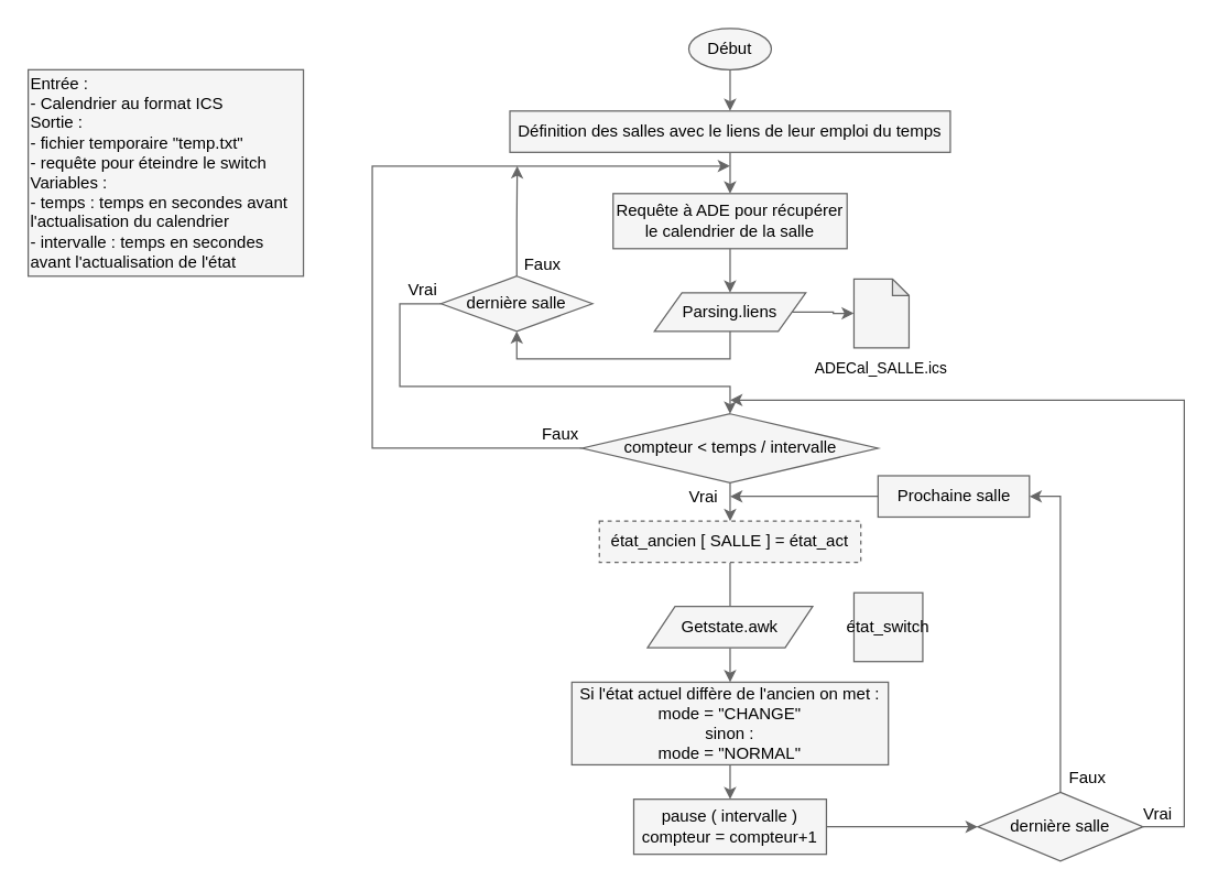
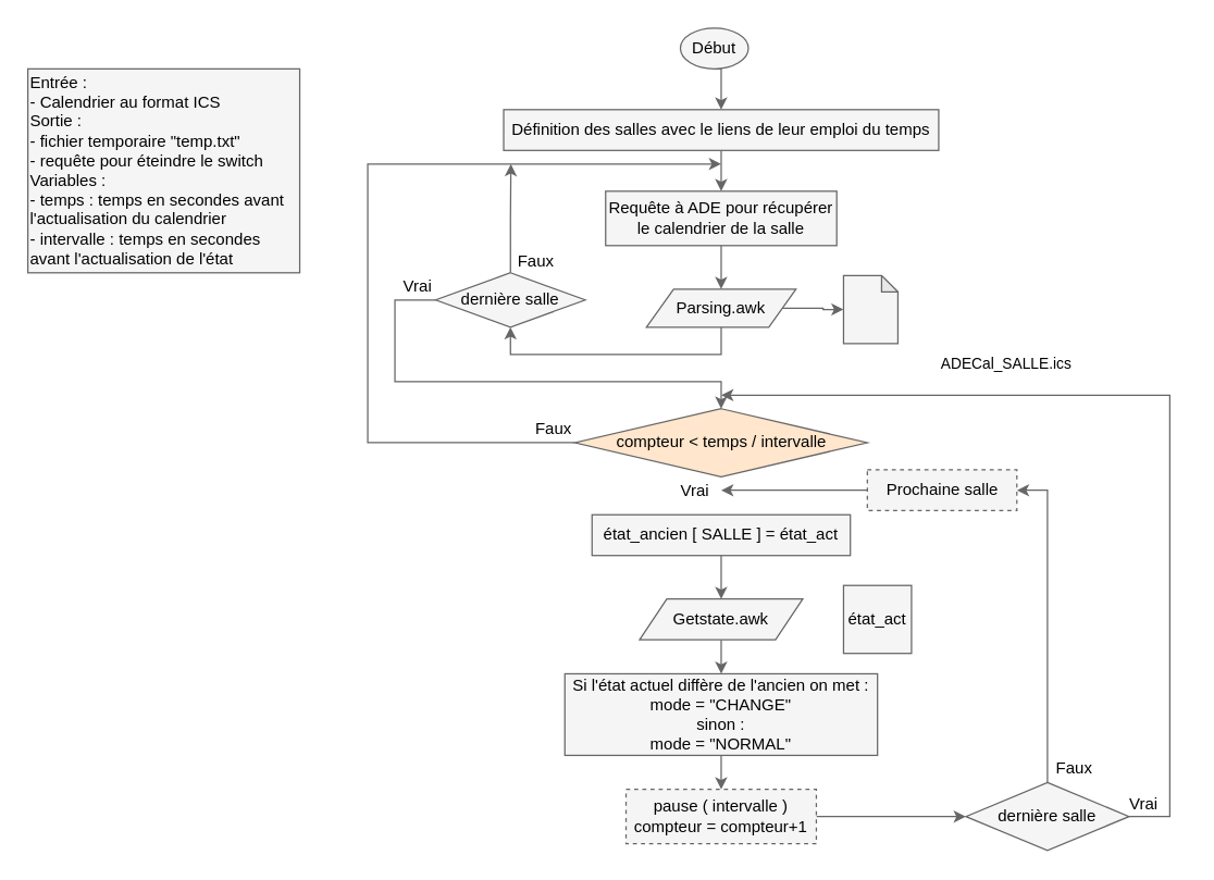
  <mxCell id="0" />
  <mxCell id="1" parent="0" />
  <mxCell id="2" value="Entrée :&amp;nbsp;&lt;br&gt;- Calendrier au format ICS&lt;br&gt;Sortie :&lt;br&gt;- fichier temporaire &quot;temp.txt&quot;&lt;br&gt;- requête pour éteindre le switch&lt;br&gt;Variables :&lt;br&gt;- temps : temps en secondes avant l'actualisation du calendrier&lt;br&gt;- intervalle : temps en secondes avant l'actualisation de l'état" style="rounded=0;whiteSpace=wrap;html=1;align=left;fillColor=#f5f5f5;fontColor=#000000;strokeColor=#666666;" vertex="1" parent="1"><mxGeometry x="20" y="50" width="200" height="150" as="geometry" /></mxCell>
  <mxCell id="3" style="edgeStyle=orthogonalEdgeStyle;rounded=0;orthogonalLoop=1;jettySize=auto;html=1;exitX=0.5;exitY=1;exitDx=0;exitDy=0;entryX=0.5;entryY=0;entryDx=0;entryDy=0;fillColor=#f5f5f5;strokeColor=#666666;fontColor=#000000;" edge="1" parent="1" source="4" target="6"><mxGeometry relative="1" as="geometry" /></mxCell>
- <mxCell id="4" value="Début" style="ellipse;whiteSpace=wrap;html=1;fillColor=#f5f5f5;fontColor=#000000;strokeColor=#666666;" vertex="1" parent="1"><mxGeometry x="500" y="20" width="60" height="30" as="geometry" /></mxCell>
+ <mxCell id="4" value="Début" style="ellipse;whiteSpace=wrap;html=1;fillColor=#f5f5f5;fontColor=#000000;strokeColor=#666666;" vertex="1" parent="1"><mxGeometry x="500" y="20" width="50" height="30" as="geometry" /></mxCell>
  <mxCell id="5" style="edgeStyle=orthogonalEdgeStyle;rounded=0;orthogonalLoop=1;jettySize=auto;html=1;exitX=0.5;exitY=1;exitDx=0;exitDy=0;entryX=0.5;entryY=0;entryDx=0;entryDy=0;fillColor=#f5f5f5;strokeColor=#666666;fontColor=#000000;" edge="1" parent="1" source="6" target="20"><mxGeometry relative="1" as="geometry" /></mxCell>
  <mxCell id="6" value="Définition des salles avec le liens de leur emploi du temps" style="rounded=0;whiteSpace=wrap;html=1;fillColor=#f5f5f5;fontColor=#000000;strokeColor=#666666;" vertex="1" parent="1"><mxGeometry x="370" y="80" width="320" height="30" as="geometry" /></mxCell>
- <mxCell id="7" style="edgeStyle=orthogonalEdgeStyle;rounded=0;orthogonalLoop=1;jettySize=auto;html=1;exitX=0.5;exitY=1;exitDx=0;exitDy=0;entryX=0.5;entryY=0;entryDx=0;entryDy=0;fillColor=#f5f5f5;strokeColor=#666666;fontColor=#000000;" edge="1" parent="1" source="9" target="23"><mxGeometry relative="1" as="geometry" /></mxCell>
  <mxCell id="8" style="edgeStyle=orthogonalEdgeStyle;rounded=0;orthogonalLoop=1;jettySize=auto;html=1;exitX=0;exitY=0.5;exitDx=0;exitDy=0;fillColor=#f5f5f5;strokeColor=#666666;fontColor=#000000;" edge="1" parent="1" source="9"><mxGeometry relative="1" as="geometry"><mxPoint x="530" y="120" as="targetPoint" /><Array as="points"><mxPoint x="270" y="325" /><mxPoint x="270" y="120" /></Array></mxGeometry></mxCell>
- <mxCell id="9" value="compteur &amp;lt; temps / intervalle" style="rhombus;whiteSpace=wrap;html=1;fillColor=#f5f5f5;fontColor=#000000;strokeColor=#666666;" vertex="1" parent="1"><mxGeometry x="422.5" y="300" width="215" height="50" as="geometry" /></mxCell>
+ <mxCell id="9" value="compteur &amp;lt; temps / intervalle" style="rhombus;whiteSpace=wrap;html=1;fillColor=#ffe6cc;fontColor=#000000;strokeColor=#666666;" vertex="1" parent="1"><mxGeometry x="422.5" y="300" width="215" height="50" as="geometry" /></mxCell>
  <mxCell id="10" style="edgeStyle=orthogonalEdgeStyle;rounded=0;orthogonalLoop=1;jettySize=auto;html=1;exitX=0.5;exitY=1;exitDx=0;exitDy=0;entryX=0.5;entryY=1;entryDx=0;entryDy=0;fillColor=#f5f5f5;strokeColor=#666666;fontColor=#000000;" edge="1" parent="1" source="12" target="15"><mxGeometry relative="1" as="geometry"><Array as="points"><mxPoint x="530" y="260" /><mxPoint x="375" y="260" /></Array></mxGeometry></mxCell>
  <mxCell id="11" style="edgeStyle=orthogonalEdgeStyle;rounded=0;orthogonalLoop=1;jettySize=auto;html=1;exitX=1;exitY=0.5;exitDx=0;exitDy=0;fillColor=#f5f5f5;strokeColor=#666666;fontColor=#000000;" edge="1" parent="1" source="12" target="18"><mxGeometry relative="1" as="geometry"><mxPoint x="610" y="232" as="targetPoint" /></mxGeometry></mxCell>
- <mxCell id="12" value="Parsing.liens" style="shape=parallelogram;perimeter=parallelogramPerimeter;whiteSpace=wrap;html=1;fixedSize=1;fillColor=#f5f5f5;fontColor=#000000;strokeColor=#666666;" vertex="1" parent="1"><mxGeometry x="475" y="212" width="110" height="28" as="geometry" /></mxCell>
+ <mxCell id="12" value="Parsing.awk" style="shape=parallelogram;perimeter=parallelogramPerimeter;whiteSpace=wrap;html=1;fixedSize=1;fillColor=#f5f5f5;fontColor=#000000;strokeColor=#666666;" vertex="1" parent="1"><mxGeometry x="475" y="212" width="110" height="28" as="geometry" /></mxCell>
  <mxCell id="13" style="edgeStyle=orthogonalEdgeStyle;rounded=0;orthogonalLoop=1;jettySize=auto;html=1;exitX=0;exitY=0.5;exitDx=0;exitDy=0;fillColor=#f5f5f5;strokeColor=#666666;fontColor=#000000;" edge="1" parent="1" source="15"><mxGeometry relative="1" as="geometry"><mxPoint x="530" y="300" as="targetPoint" /><Array as="points"><mxPoint x="290" y="220" /><mxPoint x="290" y="280" /><mxPoint x="530" y="280" /></Array></mxGeometry></mxCell>
  <mxCell id="14" style="edgeStyle=orthogonalEdgeStyle;rounded=0;orthogonalLoop=1;jettySize=auto;html=1;exitX=0.5;exitY=0;exitDx=0;exitDy=0;fillColor=#f5f5f5;strokeColor=#666666;fontColor=#000000;" edge="1" parent="1" source="15"><mxGeometry relative="1" as="geometry"><mxPoint x="375.333" y="120" as="targetPoint" /></mxGeometry></mxCell>
  <mxCell id="15" value="dernière salle" style="rhombus;whiteSpace=wrap;html=1;fillColor=#f5f5f5;fontColor=#000000;strokeColor=#666666;" vertex="1" parent="1"><mxGeometry x="320" y="200" width="110" height="40" as="geometry" /></mxCell>
  <mxCell id="16" value="Faux" style="text;html=1;strokeColor=none;fillColor=none;align=center;verticalAlign=middle;whiteSpace=wrap;rounded=0;fontColor=#000000;" vertex="1" parent="1"><mxGeometry x="364" y="177" width="60" height="30" as="geometry" /></mxCell>
  <mxCell id="17" value="Vrai" style="text;html=1;strokeColor=none;fillColor=none;align=center;verticalAlign=middle;whiteSpace=wrap;rounded=0;fontColor=#000000;" vertex="1" parent="1"><mxGeometry x="277" y="195" width="60" height="30" as="geometry" /></mxCell>
  <mxCell id="18" value="" style="shape=note;whiteSpace=wrap;html=1;backgroundOutline=1;darkOpacity=0.05;size=12;fillColor=#f5f5f5;fontColor=#000000;strokeColor=#666666;" vertex="1" parent="1"><mxGeometry x="620" y="202" width="40" height="50" as="geometry" /></mxCell>
  <mxCell id="19" style="edgeStyle=orthogonalEdgeStyle;rounded=0;orthogonalLoop=1;jettySize=auto;html=1;exitX=0.5;exitY=1;exitDx=0;exitDy=0;entryX=0.5;entryY=0;entryDx=0;entryDy=0;fillColor=#f5f5f5;strokeColor=#666666;fontColor=#000000;" edge="1" parent="1" source="20" target="12"><mxGeometry relative="1" as="geometry" /></mxCell>
  <mxCell id="20" value="Requête à ADE pour récupérer le calendrier de la salle" style="rounded=0;whiteSpace=wrap;html=1;fillColor=#f5f5f5;fontColor=#000000;strokeColor=#666666;" vertex="1" parent="1"><mxGeometry x="445" y="140" width="170" height="40" as="geometry" /></mxCell>
- <mxCell id="21" value="&lt;font style=&quot;font-size: 11px;&quot;&gt;ADECal_SALLE.ics&lt;/font&gt;" style="text;html=1;strokeColor=none;fillColor=none;align=center;verticalAlign=middle;whiteSpace=wrap;rounded=0;fontColor=#000000;" vertex="1" parent="1"><mxGeometry x="580" y="252" width="120" height="30" as="geometry" /></mxCell>
- <mxCell id="22" style="edgeStyle=orthogonalEdgeStyle;rounded=0;orthogonalLoop=1;jettySize=auto;html=1;exitX=0.5;exitY=1;exitDx=0;exitDy=0;entryX=0.5;entryY=0;entryDx=0;entryDy=0;fillColor=#f5f5f5;strokeColor=#666666;fontColor=#000000;endArrow=none;" edge="1" parent="1" source="23" target="25"><mxGeometry relative="1" as="geometry" /></mxCell>
- <mxCell id="23" value="état_ancien [ SALLE ] = état_act" style="rounded=0;whiteSpace=wrap;html=1;fillColor=#f5f5f5;fontColor=#000000;strokeColor=#666666;dashed=1;" vertex="1" parent="1"><mxGeometry x="435" y="378" width="190" height="30" as="geometry" /></mxCell>
+ <mxCell id="21" value="&lt;font style=&quot;font-size: 11px;&quot;&gt;ADECal_SALLE.ics&lt;/font&gt;" style="text;html=1;strokeColor=none;fillColor=none;align=center;verticalAlign=middle;whiteSpace=wrap;rounded=0;fontColor=#000000;" vertex="1" parent="1"><mxGeometry x="680" y="252" width="120" height="30" as="geometry" /></mxCell>
+ <mxCell id="22" style="edgeStyle=orthogonalEdgeStyle;rounded=0;orthogonalLoop=1;jettySize=auto;html=1;exitX=0.5;exitY=1;exitDx=0;exitDy=0;entryX=0.5;entryY=0;entryDx=0;entryDy=0;fillColor=#f5f5f5;strokeColor=#666666;fontColor=#000000;" edge="1" parent="1" source="23" target="25"><mxGeometry relative="1" as="geometry" /></mxCell>
+ <mxCell id="23" value="état_ancien [ SALLE ] = état_act" style="rounded=0;whiteSpace=wrap;html=1;fillColor=#f5f5f5;fontColor=#000000;strokeColor=#666666;" vertex="1" parent="1"><mxGeometry x="435" y="378" width="190" height="30" as="geometry" /></mxCell>
  <mxCell id="24" style="edgeStyle=orthogonalEdgeStyle;rounded=0;orthogonalLoop=1;jettySize=auto;html=1;exitX=0.5;exitY=1;exitDx=0;exitDy=0;entryX=0.5;entryY=0;entryDx=0;entryDy=0;fillColor=#f5f5f5;strokeColor=#666666;fontColor=#000000;" edge="1" parent="1" source="25" target="31"><mxGeometry relative="1" as="geometry" /></mxCell>
  <mxCell id="25" value="Getstate.awk" style="shape=parallelogram;perimeter=parallelogramPerimeter;whiteSpace=wrap;html=1;fixedSize=1;fillColor=#f5f5f5;fontColor=#000000;strokeColor=#666666;" vertex="1" parent="1"><mxGeometry x="470" y="440" width="120" height="30" as="geometry" /></mxCell>
- <mxCell id="26" value="état_switch" style="whiteSpace=wrap;html=1;aspect=fixed;fillColor=#f5f5f5;fontColor=#000000;strokeColor=#666666;" vertex="1" parent="1"><mxGeometry x="620" y="430" width="50" height="50" as="geometry" /></mxCell>
+ <mxCell id="26" value="état_act" style="whiteSpace=wrap;html=1;aspect=fixed;fillColor=#f5f5f5;fontColor=#000000;strokeColor=#666666;" vertex="1" parent="1"><mxGeometry x="620" y="430" width="50" height="50" as="geometry" /></mxCell>
  <mxCell id="27" style="edgeStyle=orthogonalEdgeStyle;rounded=0;orthogonalLoop=1;jettySize=auto;html=1;exitX=0.5;exitY=0;exitDx=0;exitDy=0;entryX=1;entryY=0.5;entryDx=0;entryDy=0;fillColor=#f5f5f5;strokeColor=#666666;fontColor=#000000;" edge="1" parent="1" source="29" target="35"><mxGeometry relative="1" as="geometry" /></mxCell>
  <mxCell id="28" style="edgeStyle=orthogonalEdgeStyle;rounded=0;orthogonalLoop=1;jettySize=auto;html=1;exitX=1;exitY=0.5;exitDx=0;exitDy=0;fillColor=#f5f5f5;strokeColor=#666666;fontColor=#000000;" edge="1" parent="1" source="29"><mxGeometry relative="1" as="geometry"><mxPoint x="530" y="290" as="targetPoint" /><Array as="points"><mxPoint x="860" y="600" /><mxPoint x="860" y="290" /></Array></mxGeometry></mxCell>
  <mxCell id="29" value="dernière salle" style="rhombus;whiteSpace=wrap;html=1;fillColor=#f5f5f5;fontColor=#000000;strokeColor=#666666;" vertex="1" parent="1"><mxGeometry x="710" y="575" width="120" height="50" as="geometry" /></mxCell>
  <mxCell id="30" value="" style="edgeStyle=orthogonalEdgeStyle;rounded=0;orthogonalLoop=1;jettySize=auto;html=1;fillColor=#f5f5f5;strokeColor=#666666;fontColor=#000000;" edge="1" parent="1" source="31" target="37"><mxGeometry relative="1" as="geometry" /></mxCell>
  <mxCell id="31" value="Si l'état actuel diffère de l'ancien on met : &lt;br&gt;mode = &quot;CHANGE&quot;&lt;br&gt;sinon :&lt;br&gt;mode = &quot;NORMAL&quot;" style="rounded=0;whiteSpace=wrap;html=1;fillColor=#f5f5f5;fontColor=#000000;strokeColor=#666666;" vertex="1" parent="1"><mxGeometry x="415" y="495" width="230" height="60" as="geometry" /></mxCell>
  <mxCell id="32" value="Faux" style="text;html=1;strokeColor=none;fillColor=none;align=center;verticalAlign=middle;whiteSpace=wrap;rounded=0;fontColor=#000000;" vertex="1" parent="1"><mxGeometry x="760" y="550" width="60" height="30" as="geometry" /></mxCell>
  <mxCell id="33" value="Vrai" style="text;html=1;strokeColor=none;fillColor=none;align=center;verticalAlign=middle;whiteSpace=wrap;rounded=0;fontColor=#000000;" vertex="1" parent="1"><mxGeometry x="811" y="576" width="60" height="30" as="geometry" /></mxCell>
  <mxCell id="34" style="edgeStyle=orthogonalEdgeStyle;rounded=0;orthogonalLoop=1;jettySize=auto;html=1;exitX=0;exitY=0.5;exitDx=0;exitDy=0;fillColor=#f5f5f5;strokeColor=#666666;fontColor=#000000;" edge="1" parent="1" source="35"><mxGeometry relative="1" as="geometry"><mxPoint x="530" y="360" as="targetPoint" /></mxGeometry></mxCell>
- <mxCell id="35" value="Prochaine salle" style="rounded=0;whiteSpace=wrap;html=1;fillColor=#f5f5f5;fontColor=#000000;strokeColor=#666666;" vertex="1" parent="1"><mxGeometry x="637.5" y="345" width="110" height="30" as="geometry" /></mxCell>
+ <mxCell id="35" value="Prochaine salle" style="rounded=0;whiteSpace=wrap;html=1;fillColor=#f5f5f5;fontColor=#000000;strokeColor=#666666;dashed=1;" vertex="1" parent="1"><mxGeometry x="637.5" y="345" width="110" height="30" as="geometry" /></mxCell>
  <mxCell id="36" style="edgeStyle=orthogonalEdgeStyle;rounded=0;orthogonalLoop=1;jettySize=auto;html=1;exitX=1;exitY=0.5;exitDx=0;exitDy=0;entryX=0;entryY=0.5;entryDx=0;entryDy=0;fillColor=#f5f5f5;strokeColor=#666666;fontColor=#000000;" edge="1" parent="1" source="37" target="29"><mxGeometry relative="1" as="geometry" /></mxCell>
- <mxCell id="37" value="pause ( intervalle )&lt;br&gt;compteur = compteur+1" style="rounded=0;whiteSpace=wrap;html=1;fillColor=#f5f5f5;fontColor=#000000;strokeColor=#666666;" vertex="1" parent="1"><mxGeometry x="460" y="580" width="140" height="40" as="geometry" /></mxCell>
+ <mxCell id="37" value="pause ( intervalle )&lt;br&gt;compteur = compteur+1" style="rounded=0;whiteSpace=wrap;html=1;fillColor=#f5f5f5;fontColor=#000000;strokeColor=#666666;dashed=1;" vertex="1" parent="1"><mxGeometry x="460" y="580" width="140" height="40" as="geometry" /></mxCell>
  <mxCell id="38" value="Vrai" style="text;html=1;strokeColor=none;fillColor=none;align=center;verticalAlign=middle;whiteSpace=wrap;rounded=0;fontColor=#000000;" vertex="1" parent="1"><mxGeometry x="481" y="346" width="60" height="30" as="geometry" /></mxCell>
  <mxCell id="39" value="Faux" style="text;html=1;strokeColor=none;fillColor=none;align=center;verticalAlign=middle;whiteSpace=wrap;rounded=0;fontColor=#000000;" vertex="1" parent="1"><mxGeometry x="377" y="300" width="60" height="30" as="geometry" /></mxCell>
